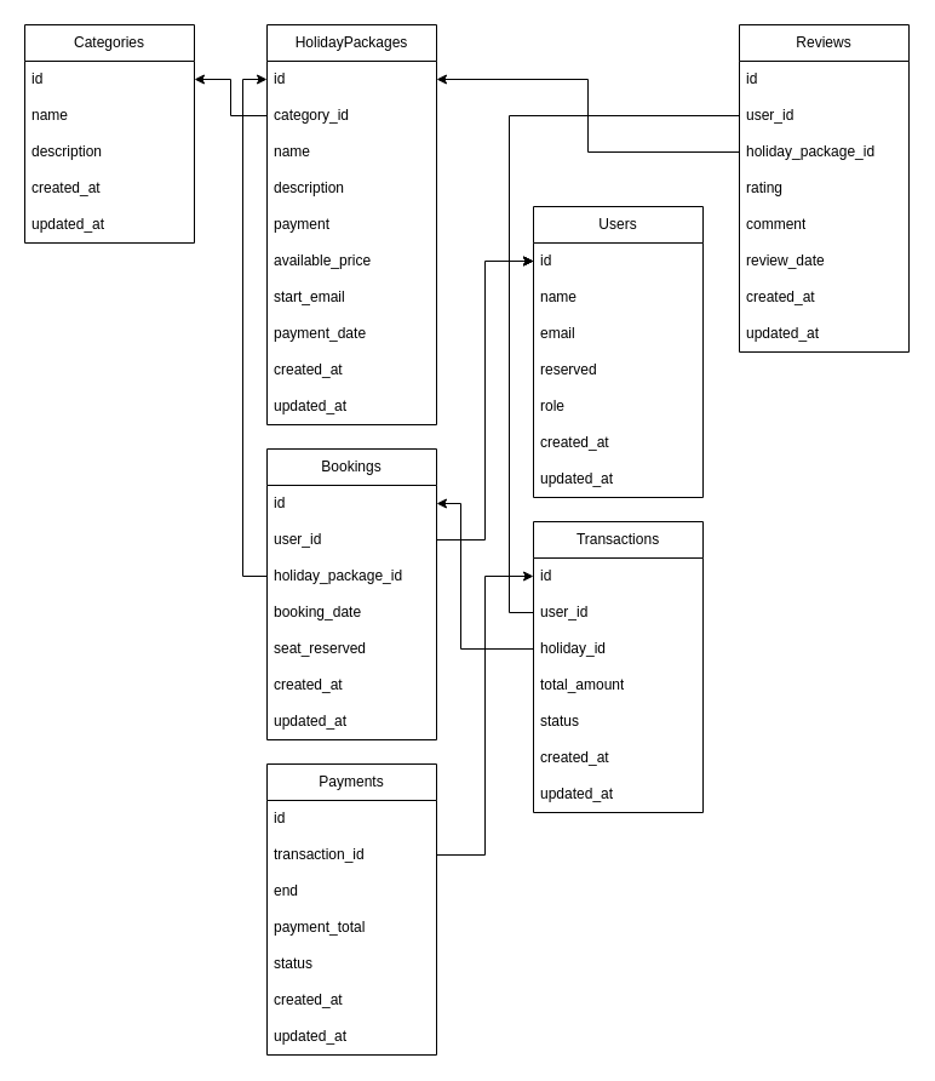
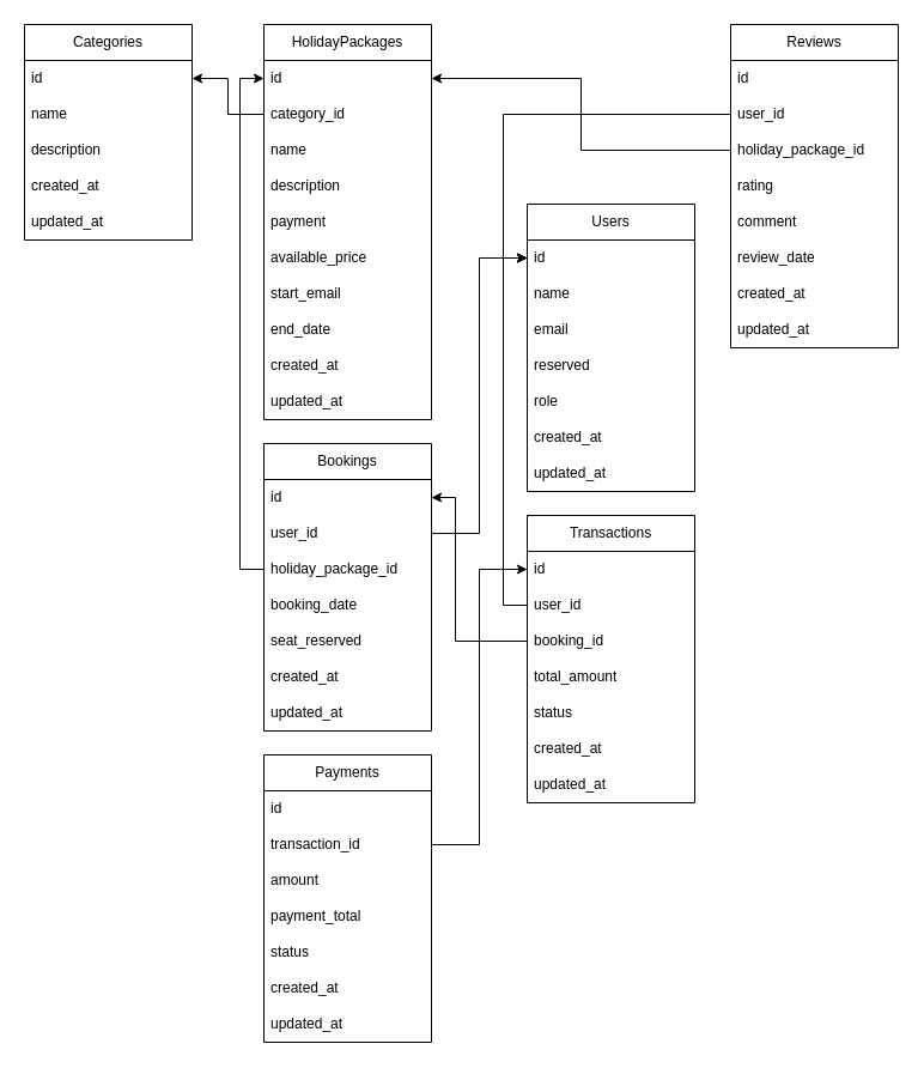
  <mxCell id="0" />
  <mxCell id="1" parent="0" />
  <mxCell id="2" value="Users" style="swimlane;fontStyle=0;childLayout=stackLayout;horizontal=1;startSize=30;horizontalStack=0;resizeParent=1;resizeParentMax=0;resizeLast=0;collapsible=1;marginBottom=0;whiteSpace=wrap;html=1;" vertex="1" parent="1"><mxGeometry x="440" y="170" width="140" height="240" as="geometry" /></mxCell>
  <mxCell id="3" value="id" style="text;strokeColor=none;fillColor=none;align=left;verticalAlign=middle;spacingLeft=4;spacingRight=4;overflow=hidden;points=[[0,0.5],[1,0.5]];portConstraint=eastwest;rotatable=0;whiteSpace=wrap;html=1;" vertex="1" parent="2"><mxGeometry y="30" width="140" height="30" as="geometry" /></mxCell>
  <mxCell id="4" value="name" style="text;strokeColor=none;fillColor=none;align=left;verticalAlign=middle;spacingLeft=4;spacingRight=4;overflow=hidden;points=[[0,0.5],[1,0.5]];portConstraint=eastwest;rotatable=0;whiteSpace=wrap;html=1;" vertex="1" parent="2"><mxGeometry y="60" width="140" height="30" as="geometry" /></mxCell>
  <mxCell id="5" value="email" style="text;strokeColor=none;fillColor=none;align=left;verticalAlign=middle;spacingLeft=4;spacingRight=4;overflow=hidden;points=[[0,0.5],[1,0.5]];portConstraint=eastwest;rotatable=0;whiteSpace=wrap;html=1;" vertex="1" parent="2"><mxGeometry y="90" width="140" height="30" as="geometry" /></mxCell>
  <mxCell id="6" value="reserved" style="text;strokeColor=none;fillColor=none;align=left;verticalAlign=middle;spacingLeft=4;spacingRight=4;overflow=hidden;points=[[0,0.5],[1,0.5]];portConstraint=eastwest;rotatable=0;whiteSpace=wrap;html=1;" vertex="1" parent="2"><mxGeometry y="120" width="140" height="30" as="geometry" /></mxCell>
  <mxCell id="7" value="role" style="text;strokeColor=none;fillColor=none;align=left;verticalAlign=middle;spacingLeft=4;spacingRight=4;overflow=hidden;points=[[0,0.5],[1,0.5]];portConstraint=eastwest;rotatable=0;whiteSpace=wrap;html=1;" vertex="1" parent="2"><mxGeometry y="150" width="140" height="30" as="geometry" /></mxCell>
  <mxCell id="8" value="created_at" style="text;strokeColor=none;fillColor=none;align=left;verticalAlign=middle;spacingLeft=4;spacingRight=4;overflow=hidden;points=[[0,0.5],[1,0.5]];portConstraint=eastwest;rotatable=0;whiteSpace=wrap;html=1;" vertex="1" parent="2"><mxGeometry y="180" width="140" height="30" as="geometry" /></mxCell>
  <mxCell id="9" value="updated_at" style="text;strokeColor=none;fillColor=none;align=left;verticalAlign=middle;spacingLeft=4;spacingRight=4;overflow=hidden;points=[[0,0.5],[1,0.5]];portConstraint=eastwest;rotatable=0;whiteSpace=wrap;html=1;" vertex="1" parent="2"><mxGeometry y="210" width="140" height="30" as="geometry" /></mxCell>
  <mxCell id="10" value="Categories" style="swimlane;fontStyle=0;childLayout=stackLayout;horizontal=1;startSize=30;horizontalStack=0;resizeParent=1;resizeParentMax=0;resizeLast=0;collapsible=1;marginBottom=0;whiteSpace=wrap;html=1;" vertex="1" parent="1"><mxGeometry x="20" y="20" width="140" height="180" as="geometry" /></mxCell>
  <mxCell id="11" value="id" style="text;strokeColor=none;fillColor=none;align=left;verticalAlign=middle;spacingLeft=4;spacingRight=4;overflow=hidden;points=[[0,0.5],[1,0.5]];portConstraint=eastwest;rotatable=0;whiteSpace=wrap;html=1;" vertex="1" parent="10"><mxGeometry y="30" width="140" height="30" as="geometry" /></mxCell>
  <mxCell id="12" value="name" style="text;strokeColor=none;fillColor=none;align=left;verticalAlign=middle;spacingLeft=4;spacingRight=4;overflow=hidden;points=[[0,0.5],[1,0.5]];portConstraint=eastwest;rotatable=0;whiteSpace=wrap;html=1;" vertex="1" parent="10"><mxGeometry y="60" width="140" height="30" as="geometry" /></mxCell>
  <mxCell id="13" value="description" style="text;strokeColor=none;fillColor=none;align=left;verticalAlign=middle;spacingLeft=4;spacingRight=4;overflow=hidden;points=[[0,0.5],[1,0.5]];portConstraint=eastwest;rotatable=0;whiteSpace=wrap;html=1;" vertex="1" parent="10"><mxGeometry y="90" width="140" height="30" as="geometry" /></mxCell>
  <mxCell id="14" value="created_at" style="text;strokeColor=none;fillColor=none;align=left;verticalAlign=middle;spacingLeft=4;spacingRight=4;overflow=hidden;points=[[0,0.5],[1,0.5]];portConstraint=eastwest;rotatable=0;whiteSpace=wrap;html=1;" vertex="1" parent="10"><mxGeometry y="120" width="140" height="30" as="geometry" /></mxCell>
  <mxCell id="15" value="updated_at" style="text;strokeColor=none;fillColor=none;align=left;verticalAlign=middle;spacingLeft=4;spacingRight=4;overflow=hidden;points=[[0,0.5],[1,0.5]];portConstraint=eastwest;rotatable=0;whiteSpace=wrap;html=1;" vertex="1" parent="10"><mxGeometry y="150" width="140" height="30" as="geometry" /></mxCell>
  <mxCell id="16" value="HolidayPackages" style="swimlane;fontStyle=0;childLayout=stackLayout;horizontal=1;startSize=30;horizontalStack=0;resizeParent=1;resizeParentMax=0;resizeLast=0;collapsible=1;marginBottom=0;whiteSpace=wrap;html=1;" vertex="1" parent="1"><mxGeometry x="220" y="20" width="140" height="330" as="geometry" /></mxCell>
  <mxCell id="17" value="id" style="text;strokeColor=none;fillColor=none;align=left;verticalAlign=middle;spacingLeft=4;spacingRight=4;overflow=hidden;points=[[0,0.5],[1,0.5]];portConstraint=eastwest;rotatable=0;whiteSpace=wrap;html=1;" vertex="1" parent="16"><mxGeometry y="30" width="140" height="30" as="geometry" /></mxCell>
  <mxCell id="18" value="category_id" style="text;strokeColor=none;fillColor=none;align=left;verticalAlign=middle;spacingLeft=4;spacingRight=4;overflow=hidden;points=[[0,0.5],[1,0.5]];portConstraint=eastwest;rotatable=0;whiteSpace=wrap;html=1;" vertex="1" parent="16"><mxGeometry y="60" width="140" height="30" as="geometry" /></mxCell>
  <mxCell id="19" value="name" style="text;strokeColor=none;fillColor=none;align=left;verticalAlign=middle;spacingLeft=4;spacingRight=4;overflow=hidden;points=[[0,0.5],[1,0.5]];portConstraint=eastwest;rotatable=0;whiteSpace=wrap;html=1;" vertex="1" parent="16"><mxGeometry y="90" width="140" height="30" as="geometry" /></mxCell>
  <mxCell id="20" value="description" style="text;strokeColor=none;fillColor=none;align=left;verticalAlign=middle;spacingLeft=4;spacingRight=4;overflow=hidden;points=[[0,0.5],[1,0.5]];portConstraint=eastwest;rotatable=0;whiteSpace=wrap;html=1;" vertex="1" parent="16"><mxGeometry y="120" width="140" height="30" as="geometry" /></mxCell>
  <mxCell id="21" value="payment" style="text;strokeColor=none;fillColor=none;align=left;verticalAlign=middle;spacingLeft=4;spacingRight=4;overflow=hidden;points=[[0,0.5],[1,0.5]];portConstraint=eastwest;rotatable=0;whiteSpace=wrap;html=1;" vertex="1" parent="16"><mxGeometry y="150" width="140" height="30" as="geometry" /></mxCell>
  <mxCell id="22" value="available_price" style="text;strokeColor=none;fillColor=none;align=left;verticalAlign=middle;spacingLeft=4;spacingRight=4;overflow=hidden;points=[[0,0.5],[1,0.5]];portConstraint=eastwest;rotatable=0;whiteSpace=wrap;html=1;" vertex="1" parent="16"><mxGeometry y="180" width="140" height="30" as="geometry" /></mxCell>
  <mxCell id="23" value="start_email" style="text;strokeColor=none;fillColor=none;align=left;verticalAlign=middle;spacingLeft=4;spacingRight=4;overflow=hidden;points=[[0,0.5],[1,0.5]];portConstraint=eastwest;rotatable=0;whiteSpace=wrap;html=1;" vertex="1" parent="16"><mxGeometry y="210" width="140" height="30" as="geometry" /></mxCell>
- <mxCell id="24" value="payment_date" style="text;strokeColor=none;fillColor=none;align=left;verticalAlign=middle;spacingLeft=4;spacingRight=4;overflow=hidden;points=[[0,0.5],[1,0.5]];portConstraint=eastwest;rotatable=0;whiteSpace=wrap;html=1;" vertex="1" parent="16"><mxGeometry y="240" width="140" height="30" as="geometry" /></mxCell>
+ <mxCell id="24" value="end_date" style="text;strokeColor=none;fillColor=none;align=left;verticalAlign=middle;spacingLeft=4;spacingRight=4;overflow=hidden;points=[[0,0.5],[1,0.5]];portConstraint=eastwest;rotatable=0;whiteSpace=wrap;html=1;" vertex="1" parent="16"><mxGeometry y="240" width="140" height="30" as="geometry" /></mxCell>
  <mxCell id="25" value="created_at" style="text;strokeColor=none;fillColor=none;align=left;verticalAlign=middle;spacingLeft=4;spacingRight=4;overflow=hidden;points=[[0,0.5],[1,0.5]];portConstraint=eastwest;rotatable=0;whiteSpace=wrap;html=1;" vertex="1" parent="16"><mxGeometry y="270" width="140" height="30" as="geometry" /></mxCell>
  <mxCell id="26" value="updated_at" style="text;strokeColor=none;fillColor=none;align=left;verticalAlign=middle;spacingLeft=4;spacingRight=4;overflow=hidden;points=[[0,0.5],[1,0.5]];portConstraint=eastwest;rotatable=0;whiteSpace=wrap;html=1;" vertex="1" parent="16"><mxGeometry y="300" width="140" height="30" as="geometry" /></mxCell>
  <mxCell id="27" value="Bookings" style="swimlane;fontStyle=0;childLayout=stackLayout;horizontal=1;startSize=30;horizontalStack=0;resizeParent=1;resizeParentMax=0;resizeLast=0;collapsible=1;marginBottom=0;whiteSpace=wrap;html=1;" vertex="1" parent="1"><mxGeometry x="220" y="370" width="140" height="240" as="geometry" /></mxCell>
  <mxCell id="28" value="id" style="text;strokeColor=none;fillColor=none;align=left;verticalAlign=middle;spacingLeft=4;spacingRight=4;overflow=hidden;points=[[0,0.5],[1,0.5]];portConstraint=eastwest;rotatable=0;whiteSpace=wrap;html=1;" vertex="1" parent="27"><mxGeometry y="30" width="140" height="30" as="geometry" /></mxCell>
  <mxCell id="29" value="user_id" style="text;strokeColor=none;fillColor=none;align=left;verticalAlign=middle;spacingLeft=4;spacingRight=4;overflow=hidden;points=[[0,0.5],[1,0.5]];portConstraint=eastwest;rotatable=0;whiteSpace=wrap;html=1;" vertex="1" parent="27"><mxGeometry y="60" width="140" height="30" as="geometry" /></mxCell>
  <mxCell id="30" value="holiday_package_id" style="text;strokeColor=none;fillColor=none;align=left;verticalAlign=middle;spacingLeft=4;spacingRight=4;overflow=hidden;points=[[0,0.5],[1,0.5]];portConstraint=eastwest;rotatable=0;whiteSpace=wrap;html=1;" vertex="1" parent="27"><mxGeometry y="90" width="140" height="30" as="geometry" /></mxCell>
  <mxCell id="31" value="booking_date" style="text;strokeColor=none;fillColor=none;align=left;verticalAlign=middle;spacingLeft=4;spacingRight=4;overflow=hidden;points=[[0,0.5],[1,0.5]];portConstraint=eastwest;rotatable=0;whiteSpace=wrap;html=1;" vertex="1" parent="27"><mxGeometry y="120" width="140" height="30" as="geometry" /></mxCell>
  <mxCell id="32" value="seat_reserved" style="text;strokeColor=none;fillColor=none;align=left;verticalAlign=middle;spacingLeft=4;spacingRight=4;overflow=hidden;points=[[0,0.5],[1,0.5]];portConstraint=eastwest;rotatable=0;whiteSpace=wrap;html=1;" vertex="1" parent="27"><mxGeometry y="150" width="140" height="30" as="geometry" /></mxCell>
  <mxCell id="33" value="created_at" style="text;strokeColor=none;fillColor=none;align=left;verticalAlign=middle;spacingLeft=4;spacingRight=4;overflow=hidden;points=[[0,0.5],[1,0.5]];portConstraint=eastwest;rotatable=0;whiteSpace=wrap;html=1;" vertex="1" parent="27"><mxGeometry y="180" width="140" height="30" as="geometry" /></mxCell>
  <mxCell id="34" value="updated_at" style="text;strokeColor=none;fillColor=none;align=left;verticalAlign=middle;spacingLeft=4;spacingRight=4;overflow=hidden;points=[[0,0.5],[1,0.5]];portConstraint=eastwest;rotatable=0;whiteSpace=wrap;html=1;" vertex="1" parent="27"><mxGeometry y="210" width="140" height="30" as="geometry" /></mxCell>
  <mxCell id="35" style="edgeStyle=orthogonalEdgeStyle;rounded=0;orthogonalLoop=1;jettySize=auto;html=1;entryX=0;entryY=0.5;entryDx=0;entryDy=0;" edge="1" parent="1" source="29" target="3"><mxGeometry relative="1" as="geometry" /></mxCell>
  <mxCell id="36" value="Transactions" style="swimlane;fontStyle=0;childLayout=stackLayout;horizontal=1;startSize=30;horizontalStack=0;resizeParent=1;resizeParentMax=0;resizeLast=0;collapsible=1;marginBottom=0;whiteSpace=wrap;html=1;" vertex="1" parent="1"><mxGeometry x="440" y="430" width="140" height="240" as="geometry" /></mxCell>
  <mxCell id="37" value="id" style="text;strokeColor=none;fillColor=none;align=left;verticalAlign=middle;spacingLeft=4;spacingRight=4;overflow=hidden;points=[[0,0.5],[1,0.5]];portConstraint=eastwest;rotatable=0;whiteSpace=wrap;html=1;" vertex="1" parent="36"><mxGeometry y="30" width="140" height="30" as="geometry" /></mxCell>
  <mxCell id="38" value="user_id" style="text;strokeColor=none;fillColor=none;align=left;verticalAlign=middle;spacingLeft=4;spacingRight=4;overflow=hidden;points=[[0,0.5],[1,0.5]];portConstraint=eastwest;rotatable=0;whiteSpace=wrap;html=1;" vertex="1" parent="36"><mxGeometry y="60" width="140" height="30" as="geometry" /></mxCell>
- <mxCell id="39" value="holiday_id" style="text;strokeColor=none;fillColor=none;align=left;verticalAlign=middle;spacingLeft=4;spacingRight=4;overflow=hidden;points=[[0,0.5],[1,0.5]];portConstraint=eastwest;rotatable=0;whiteSpace=wrap;html=1;" vertex="1" parent="36"><mxGeometry y="90" width="140" height="30" as="geometry" /></mxCell>
+ <mxCell id="39" value="booking_id" style="text;strokeColor=none;fillColor=none;align=left;verticalAlign=middle;spacingLeft=4;spacingRight=4;overflow=hidden;points=[[0,0.5],[1,0.5]];portConstraint=eastwest;rotatable=0;whiteSpace=wrap;html=1;" vertex="1" parent="36"><mxGeometry y="90" width="140" height="30" as="geometry" /></mxCell>
  <mxCell id="40" value="total_amount" style="text;strokeColor=none;fillColor=none;align=left;verticalAlign=middle;spacingLeft=4;spacingRight=4;overflow=hidden;points=[[0,0.5],[1,0.5]];portConstraint=eastwest;rotatable=0;whiteSpace=wrap;html=1;" vertex="1" parent="36"><mxGeometry y="120" width="140" height="30" as="geometry" /></mxCell>
  <mxCell id="41" value="status" style="text;strokeColor=none;fillColor=none;align=left;verticalAlign=middle;spacingLeft=4;spacingRight=4;overflow=hidden;points=[[0,0.5],[1,0.5]];portConstraint=eastwest;rotatable=0;whiteSpace=wrap;html=1;" vertex="1" parent="36"><mxGeometry y="150" width="140" height="30" as="geometry" /></mxCell>
  <mxCell id="42" value="created_at" style="text;strokeColor=none;fillColor=none;align=left;verticalAlign=middle;spacingLeft=4;spacingRight=4;overflow=hidden;points=[[0,0.5],[1,0.5]];portConstraint=eastwest;rotatable=0;whiteSpace=wrap;html=1;" vertex="1" parent="36"><mxGeometry y="180" width="140" height="30" as="geometry" /></mxCell>
  <mxCell id="43" value="updated_at" style="text;strokeColor=none;fillColor=none;align=left;verticalAlign=middle;spacingLeft=4;spacingRight=4;overflow=hidden;points=[[0,0.5],[1,0.5]];portConstraint=eastwest;rotatable=0;whiteSpace=wrap;html=1;" vertex="1" parent="36"><mxGeometry y="210" width="140" height="30" as="geometry" /></mxCell>
  <mxCell id="44" style="edgeStyle=orthogonalEdgeStyle;rounded=0;orthogonalLoop=1;jettySize=auto;html=1;entryX=0;entryY=0.5;entryDx=0;entryDy=0;" edge="1" parent="1" source="38" target="3"><mxGeometry relative="1" as="geometry" /></mxCell>
  <mxCell id="45" style="edgeStyle=orthogonalEdgeStyle;rounded=0;orthogonalLoop=1;jettySize=auto;html=1;entryX=1;entryY=0.5;entryDx=0;entryDy=0;" edge="1" parent="1" source="39" target="28"><mxGeometry relative="1" as="geometry"><Array as="points"><mxPoint x="380" y="535" /><mxPoint x="380" y="415" /></Array></mxGeometry></mxCell>
  <mxCell id="46" value="Payments" style="swimlane;fontStyle=0;childLayout=stackLayout;horizontal=1;startSize=30;horizontalStack=0;resizeParent=1;resizeParentMax=0;resizeLast=0;collapsible=1;marginBottom=0;whiteSpace=wrap;html=1;" vertex="1" parent="1"><mxGeometry x="220" y="630" width="140" height="240" as="geometry" /></mxCell>
  <mxCell id="47" value="id" style="text;strokeColor=none;fillColor=none;align=left;verticalAlign=middle;spacingLeft=4;spacingRight=4;overflow=hidden;points=[[0,0.5],[1,0.5]];portConstraint=eastwest;rotatable=0;whiteSpace=wrap;html=1;" vertex="1" parent="46"><mxGeometry y="30" width="140" height="30" as="geometry" /></mxCell>
  <mxCell id="48" value="transaction_id" style="text;strokeColor=none;fillColor=none;align=left;verticalAlign=middle;spacingLeft=4;spacingRight=4;overflow=hidden;points=[[0,0.5],[1,0.5]];portConstraint=eastwest;rotatable=0;whiteSpace=wrap;html=1;" vertex="1" parent="46"><mxGeometry y="60" width="140" height="30" as="geometry" /></mxCell>
- <mxCell id="49" value="end" style="text;strokeColor=none;fillColor=none;align=left;verticalAlign=middle;spacingLeft=4;spacingRight=4;overflow=hidden;points=[[0,0.5],[1,0.5]];portConstraint=eastwest;rotatable=0;whiteSpace=wrap;html=1;" vertex="1" parent="46"><mxGeometry y="90" width="140" height="30" as="geometry" /></mxCell>
+ <mxCell id="49" value="amount" style="text;strokeColor=none;fillColor=none;align=left;verticalAlign=middle;spacingLeft=4;spacingRight=4;overflow=hidden;points=[[0,0.5],[1,0.5]];portConstraint=eastwest;rotatable=0;whiteSpace=wrap;html=1;" vertex="1" parent="46"><mxGeometry y="90" width="140" height="30" as="geometry" /></mxCell>
  <mxCell id="50" value="payment_total" style="text;strokeColor=none;fillColor=none;align=left;verticalAlign=middle;spacingLeft=4;spacingRight=4;overflow=hidden;points=[[0,0.5],[1,0.5]];portConstraint=eastwest;rotatable=0;whiteSpace=wrap;html=1;" vertex="1" parent="46"><mxGeometry y="120" width="140" height="30" as="geometry" /></mxCell>
  <mxCell id="51" value="status" style="text;strokeColor=none;fillColor=none;align=left;verticalAlign=middle;spacingLeft=4;spacingRight=4;overflow=hidden;points=[[0,0.5],[1,0.5]];portConstraint=eastwest;rotatable=0;whiteSpace=wrap;html=1;" vertex="1" parent="46"><mxGeometry y="150" width="140" height="30" as="geometry" /></mxCell>
  <mxCell id="52" value="created_at" style="text;strokeColor=none;fillColor=none;align=left;verticalAlign=middle;spacingLeft=4;spacingRight=4;overflow=hidden;points=[[0,0.5],[1,0.5]];portConstraint=eastwest;rotatable=0;whiteSpace=wrap;html=1;" vertex="1" parent="46"><mxGeometry y="180" width="140" height="30" as="geometry" /></mxCell>
  <mxCell id="53" value="updated_at" style="text;strokeColor=none;fillColor=none;align=left;verticalAlign=middle;spacingLeft=4;spacingRight=4;overflow=hidden;points=[[0,0.5],[1,0.5]];portConstraint=eastwest;rotatable=0;whiteSpace=wrap;html=1;" vertex="1" parent="46"><mxGeometry y="210" width="140" height="30" as="geometry" /></mxCell>
  <mxCell id="54" style="edgeStyle=orthogonalEdgeStyle;rounded=0;orthogonalLoop=1;jettySize=auto;html=1;entryX=0;entryY=0.5;entryDx=0;entryDy=0;" edge="1" parent="1" source="48" target="37"><mxGeometry relative="1" as="geometry" /></mxCell>
  <mxCell id="55" style="edgeStyle=orthogonalEdgeStyle;rounded=0;orthogonalLoop=1;jettySize=auto;html=1;entryX=1;entryY=0.5;entryDx=0;entryDy=0;" edge="1" parent="1" source="18" target="11"><mxGeometry relative="1" as="geometry" /></mxCell>
  <mxCell id="56" style="edgeStyle=orthogonalEdgeStyle;rounded=0;orthogonalLoop=1;jettySize=auto;html=1;entryX=0;entryY=0.5;entryDx=0;entryDy=0;" edge="1" parent="1" source="30" target="17"><mxGeometry relative="1" as="geometry" /></mxCell>
  <mxCell id="57" value="Reviews" style="swimlane;fontStyle=0;childLayout=stackLayout;horizontal=1;startSize=30;horizontalStack=0;resizeParent=1;resizeParentMax=0;resizeLast=0;collapsible=1;marginBottom=0;whiteSpace=wrap;html=1;" vertex="1" parent="1"><mxGeometry x="610" y="20" width="140" height="270" as="geometry" /></mxCell>
  <mxCell id="58" value="id" style="text;strokeColor=none;fillColor=none;align=left;verticalAlign=middle;spacingLeft=4;spacingRight=4;overflow=hidden;points=[[0,0.5],[1,0.5]];portConstraint=eastwest;rotatable=0;whiteSpace=wrap;html=1;" vertex="1" parent="57"><mxGeometry y="30" width="140" height="30" as="geometry" /></mxCell>
  <mxCell id="59" value="user_id" style="text;strokeColor=none;fillColor=none;align=left;verticalAlign=middle;spacingLeft=4;spacingRight=4;overflow=hidden;points=[[0,0.5],[1,0.5]];portConstraint=eastwest;rotatable=0;whiteSpace=wrap;html=1;" vertex="1" parent="57"><mxGeometry y="60" width="140" height="30" as="geometry" /></mxCell>
  <mxCell id="60" value="holiday_package_id" style="text;strokeColor=none;fillColor=none;align=left;verticalAlign=middle;spacingLeft=4;spacingRight=4;overflow=hidden;points=[[0,0.5],[1,0.5]];portConstraint=eastwest;rotatable=0;whiteSpace=wrap;html=1;" vertex="1" parent="57"><mxGeometry y="90" width="140" height="30" as="geometry" /></mxCell>
  <mxCell id="61" value="rating" style="text;strokeColor=none;fillColor=none;align=left;verticalAlign=middle;spacingLeft=4;spacingRight=4;overflow=hidden;points=[[0,0.5],[1,0.5]];portConstraint=eastwest;rotatable=0;whiteSpace=wrap;html=1;" vertex="1" parent="57"><mxGeometry y="120" width="140" height="30" as="geometry" /></mxCell>
  <mxCell id="62" value="comment" style="text;strokeColor=none;fillColor=none;align=left;verticalAlign=middle;spacingLeft=4;spacingRight=4;overflow=hidden;points=[[0,0.5],[1,0.5]];portConstraint=eastwest;rotatable=0;whiteSpace=wrap;html=1;" vertex="1" parent="57"><mxGeometry y="150" width="140" height="30" as="geometry" /></mxCell>
  <mxCell id="63" value="review_date" style="text;strokeColor=none;fillColor=none;align=left;verticalAlign=middle;spacingLeft=4;spacingRight=4;overflow=hidden;points=[[0,0.5],[1,0.5]];portConstraint=eastwest;rotatable=0;whiteSpace=wrap;html=1;" vertex="1" parent="57"><mxGeometry y="180" width="140" height="30" as="geometry" /></mxCell>
  <mxCell id="64" value="created_at" style="text;strokeColor=none;fillColor=none;align=left;verticalAlign=middle;spacingLeft=4;spacingRight=4;overflow=hidden;points=[[0,0.5],[1,0.5]];portConstraint=eastwest;rotatable=0;whiteSpace=wrap;html=1;" vertex="1" parent="57"><mxGeometry y="210" width="140" height="30" as="geometry" /></mxCell>
  <mxCell id="65" value="updated_at" style="text;strokeColor=none;fillColor=none;align=left;verticalAlign=middle;spacingLeft=4;spacingRight=4;overflow=hidden;points=[[0,0.5],[1,0.5]];portConstraint=eastwest;rotatable=0;whiteSpace=wrap;html=1;" vertex="1" parent="57"><mxGeometry y="240" width="140" height="30" as="geometry" /></mxCell>
  <mxCell id="66" style="edgeStyle=orthogonalEdgeStyle;rounded=0;orthogonalLoop=1;jettySize=auto;html=1;entryX=0;entryY=0.5;entryDx=0;entryDy=0;" edge="1" parent="1" source="59" target="3"><mxGeometry relative="1" as="geometry" /></mxCell>
  <mxCell id="67" style="edgeStyle=orthogonalEdgeStyle;rounded=0;orthogonalLoop=1;jettySize=auto;html=1;entryX=1;entryY=0.5;entryDx=0;entryDy=0;" edge="1" parent="1" source="60" target="17"><mxGeometry relative="1" as="geometry" /></mxCell>
